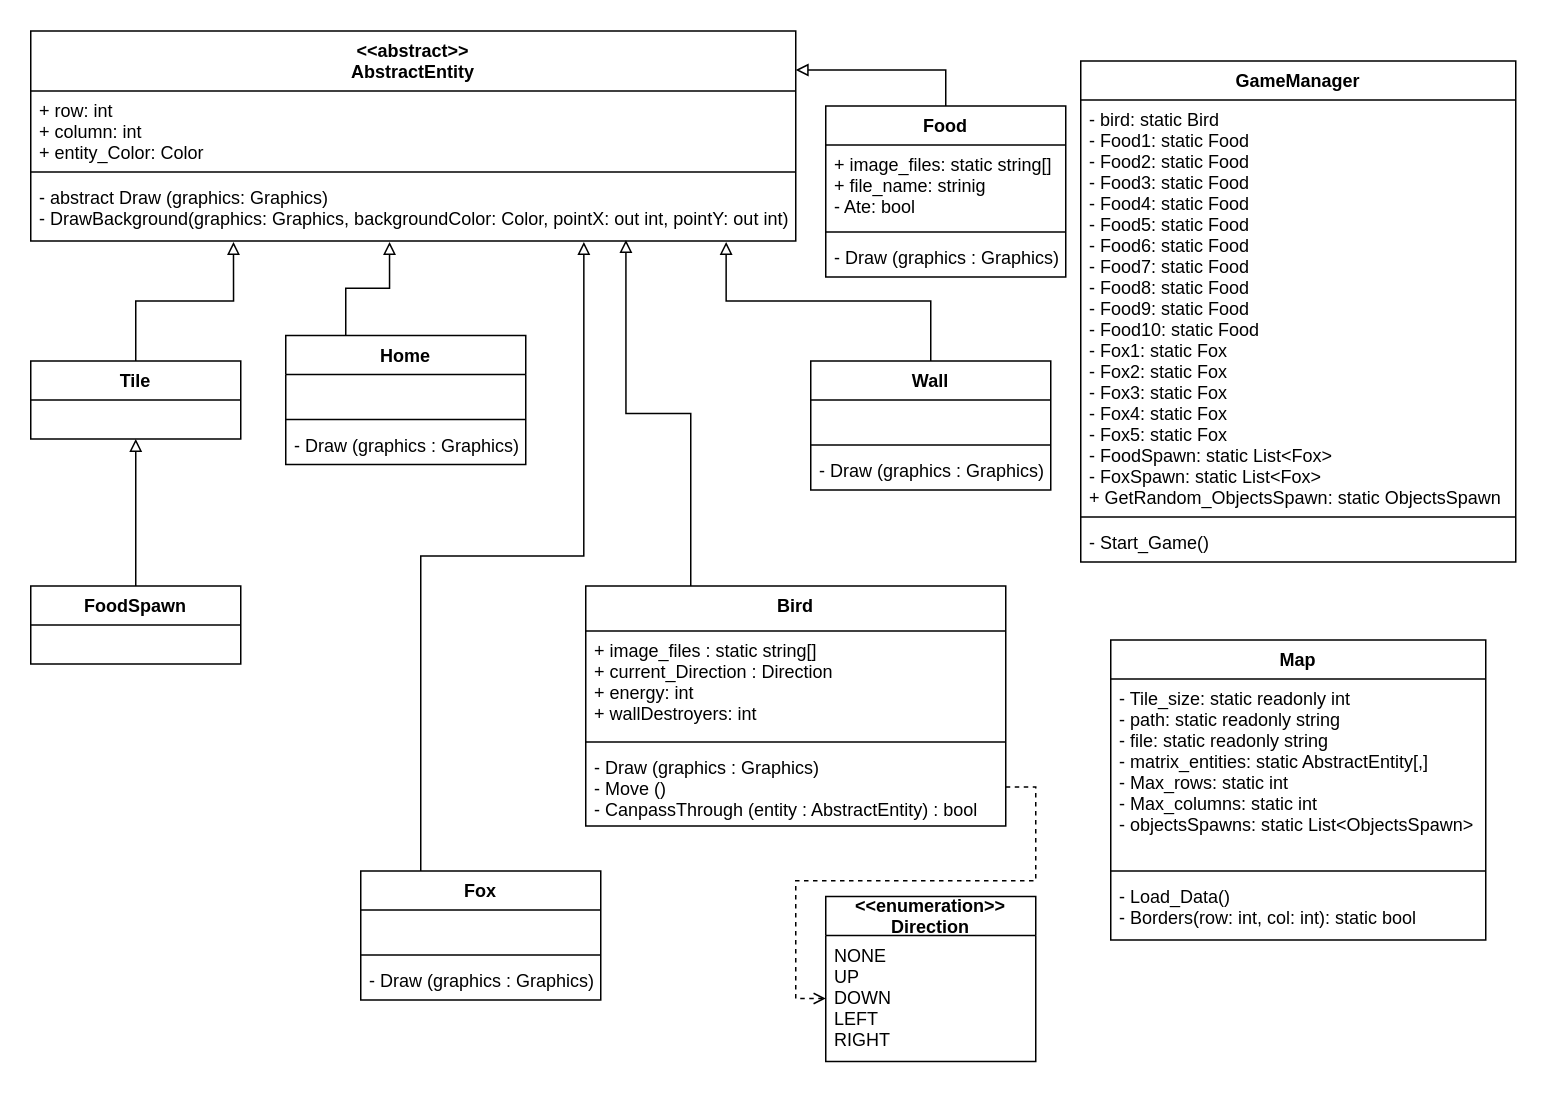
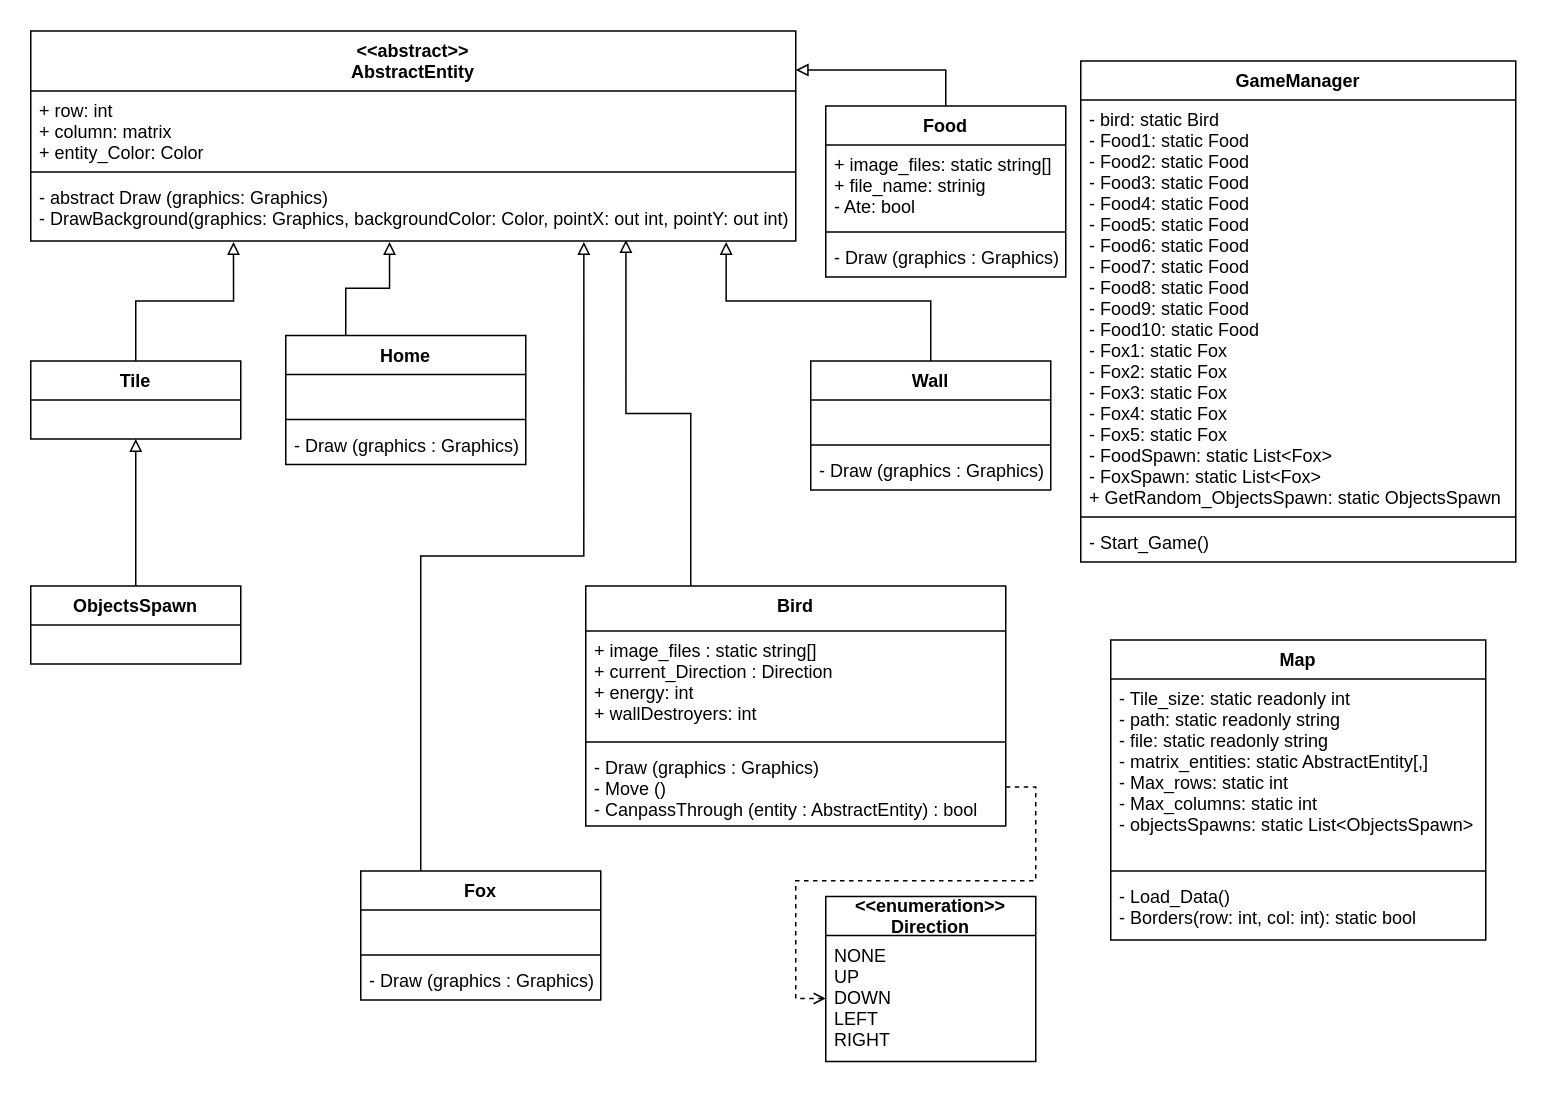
  <mxCell id="0" />
  <mxCell id="1" parent="0" />
  <mxCell id="2" style="edgeStyle=orthogonalEdgeStyle;rounded=0;orthogonalLoop=1;jettySize=auto;html=1;exitX=0.25;exitY=0;exitDx=0;exitDy=0;entryX=0.778;entryY=0.984;entryDx=0;entryDy=0;entryPerimeter=0;endArrow=block;endFill=0;" edge="1" parent="1" source="3" target="10"><mxGeometry relative="1" as="geometry" /></mxCell>
  <mxCell id="3" value="Bird" style="swimlane;fontStyle=1;align=center;verticalAlign=top;childLayout=stackLayout;horizontal=1;startSize=30;horizontalStack=0;resizeParent=1;resizeParentMax=0;resizeLast=0;collapsible=1;marginBottom=0;gradientColor=none;" parent="1" vertex="1"><mxGeometry x="390" y="390" width="280" height="160" as="geometry" /></mxCell>
  <mxCell id="4" value="+ image_files : static string[]&#10;+ current_Direction : Direction&#10;+ energy: int&#10;+ wallDestroyers: int" style="text;strokeColor=none;fillColor=none;align=left;verticalAlign=top;spacingLeft=4;spacingRight=4;overflow=hidden;rotatable=0;points=[[0,0.5],[1,0.5]];portConstraint=eastwest;" parent="3" vertex="1"><mxGeometry y="30" width="280" height="70" as="geometry" /></mxCell>
  <mxCell id="5" value="" style="line;strokeWidth=1;fillColor=none;align=left;verticalAlign=middle;spacingTop=-1;spacingLeft=3;spacingRight=3;rotatable=0;labelPosition=right;points=[];portConstraint=eastwest;" parent="3" vertex="1"><mxGeometry y="100" width="280" height="8" as="geometry" /></mxCell>
  <mxCell id="6" value="- Draw (graphics : Graphics)&#10;- Move ()&#10;- CanpassThrough (entity : AbstractEntity) : bool" style="text;strokeColor=none;fillColor=none;align=left;verticalAlign=top;spacingLeft=4;spacingRight=4;overflow=hidden;rotatable=0;points=[[0,0.5],[1,0.5]];portConstraint=eastwest;" parent="3" vertex="1"><mxGeometry y="108" width="280" height="52" as="geometry" /></mxCell>
  <mxCell id="7" value="&lt;&lt;abstract&gt;&gt;&#10;AbstractEntity" style="swimlane;fontStyle=1;align=center;verticalAlign=top;childLayout=stackLayout;horizontal=1;startSize=40;horizontalStack=0;resizeParent=1;resizeParentMax=0;resizeLast=0;collapsible=1;marginBottom=0;gradientColor=none;" parent="1" vertex="1"><mxGeometry x="20" y="20" width="510" height="140" as="geometry" /></mxCell>
- <mxCell id="8" value="+ row: int&#10;+ column: int&#10;+ entity_Color: Color" style="text;strokeColor=none;fillColor=none;align=left;verticalAlign=top;spacingLeft=4;spacingRight=4;overflow=hidden;rotatable=0;points=[[0,0.5],[1,0.5]];portConstraint=eastwest;" parent="7" vertex="1"><mxGeometry y="40" width="510" height="50" as="geometry" /></mxCell>
+ <mxCell id="8" value="+ row: int&#10;+ column: matrix&#10;+ entity_Color: Color" style="text;strokeColor=none;fillColor=none;align=left;verticalAlign=top;spacingLeft=4;spacingRight=4;overflow=hidden;rotatable=0;points=[[0,0.5],[1,0.5]];portConstraint=eastwest;" parent="7" vertex="1"><mxGeometry y="40" width="510" height="50" as="geometry" /></mxCell>
  <mxCell id="9" value="" style="line;strokeWidth=1;fillColor=none;align=left;verticalAlign=middle;spacingTop=-1;spacingLeft=3;spacingRight=3;rotatable=0;labelPosition=right;points=[];portConstraint=eastwest;" parent="7" vertex="1"><mxGeometry y="90" width="510" height="8" as="geometry" /></mxCell>
  <mxCell id="10" value="- abstract Draw (graphics: Graphics)&#10;- DrawBackground(graphics: Graphics, backgroundColor: Color, pointX: out int, pointY: out int)" style="text;strokeColor=none;fillColor=none;align=left;verticalAlign=top;spacingLeft=4;spacingRight=4;overflow=hidden;rotatable=0;points=[[0,0.5],[1,0.5]];portConstraint=eastwest;" parent="7" vertex="1"><mxGeometry y="98" width="510" height="42" as="geometry" /></mxCell>
  <mxCell id="11" value="&lt;&lt;enumeration&gt;&gt;&#10;Direction" style="swimlane;fontStyle=1;childLayout=stackLayout;horizontal=1;startSize=26;fillColor=none;horizontalStack=0;resizeParent=1;resizeParentMax=0;resizeLast=0;collapsible=1;marginBottom=0;" vertex="1" parent="1"><mxGeometry x="550" y="597" width="140" height="110" as="geometry" /></mxCell>
  <mxCell id="12" value="NONE&#10;UP&#10;DOWN&#10;LEFT&#10;RIGHT" style="text;strokeColor=none;fillColor=none;align=left;verticalAlign=top;spacingLeft=4;spacingRight=4;overflow=hidden;rotatable=0;points=[[0,0.5],[1,0.5]];portConstraint=eastwest;" vertex="1" parent="11"><mxGeometry y="26" width="140" height="84" as="geometry" /></mxCell>
  <mxCell id="13" style="edgeStyle=orthogonalEdgeStyle;rounded=0;orthogonalLoop=1;jettySize=auto;html=1;exitX=0.5;exitY=0;exitDx=0;exitDy=0;entryX=1;entryY=-0.28;entryDx=0;entryDy=0;entryPerimeter=0;endArrow=block;endFill=0;" edge="1" parent="1" source="14" target="8"><mxGeometry relative="1" as="geometry" /></mxCell>
  <mxCell id="14" value="Food" style="swimlane;fontStyle=1;align=center;verticalAlign=top;childLayout=stackLayout;horizontal=1;startSize=26;horizontalStack=0;resizeParent=1;resizeParentMax=0;resizeLast=0;collapsible=1;marginBottom=0;" vertex="1" parent="1"><mxGeometry x="550" y="70" width="160" height="114" as="geometry" /></mxCell>
  <mxCell id="15" value="+ image_files: static string[]&#10;+ file_name: strinig&#10;- Ate: bool" style="text;strokeColor=none;fillColor=none;align=left;verticalAlign=top;spacingLeft=4;spacingRight=4;overflow=hidden;rotatable=0;points=[[0,0.5],[1,0.5]];portConstraint=eastwest;" vertex="1" parent="14"><mxGeometry y="26" width="160" height="54" as="geometry" /></mxCell>
  <mxCell id="16" value="" style="line;strokeWidth=1;fillColor=none;align=left;verticalAlign=middle;spacingTop=-1;spacingLeft=3;spacingRight=3;rotatable=0;labelPosition=right;points=[];portConstraint=eastwest;" vertex="1" parent="14"><mxGeometry y="80" width="160" height="8" as="geometry" /></mxCell>
  <mxCell id="17" value="- Draw (graphics : Graphics)" style="text;strokeColor=none;fillColor=none;align=left;verticalAlign=top;spacingLeft=4;spacingRight=4;overflow=hidden;rotatable=0;points=[[0,0.5],[1,0.5]];portConstraint=eastwest;" vertex="1" parent="14"><mxGeometry y="88" width="160" height="26" as="geometry" /></mxCell>
  <mxCell id="18" style="edgeStyle=orthogonalEdgeStyle;rounded=0;orthogonalLoop=1;jettySize=auto;html=1;exitX=0.25;exitY=0;exitDx=0;exitDy=0;entryX=0.723;entryY=1.016;entryDx=0;entryDy=0;entryPerimeter=0;endArrow=block;endFill=0;" edge="1" parent="1" source="19" target="10"><mxGeometry relative="1" as="geometry" /></mxCell>
  <mxCell id="19" value="Fox" style="swimlane;fontStyle=1;align=center;verticalAlign=top;childLayout=stackLayout;horizontal=1;startSize=26;horizontalStack=0;resizeParent=1;resizeParentMax=0;resizeLast=0;collapsible=1;marginBottom=0;" vertex="1" parent="1"><mxGeometry x="240" y="580" width="160" height="86" as="geometry" /></mxCell>
  <mxCell id="20" value=" " style="text;strokeColor=none;fillColor=none;align=left;verticalAlign=top;spacingLeft=4;spacingRight=4;overflow=hidden;rotatable=0;points=[[0,0.5],[1,0.5]];portConstraint=eastwest;" vertex="1" parent="19"><mxGeometry y="26" width="160" height="26" as="geometry" /></mxCell>
  <mxCell id="21" value="" style="line;strokeWidth=1;fillColor=none;align=left;verticalAlign=middle;spacingTop=-1;spacingLeft=3;spacingRight=3;rotatable=0;labelPosition=right;points=[];portConstraint=eastwest;" vertex="1" parent="19"><mxGeometry y="52" width="160" height="8" as="geometry" /></mxCell>
  <mxCell id="22" value="- Draw (graphics : Graphics)" style="text;strokeColor=none;fillColor=none;align=left;verticalAlign=top;spacingLeft=4;spacingRight=4;overflow=hidden;rotatable=0;points=[[0,0.5],[1,0.5]];portConstraint=eastwest;" vertex="1" parent="19"><mxGeometry y="60" width="160" height="26" as="geometry" /></mxCell>
  <mxCell id="23" style="edgeStyle=orthogonalEdgeStyle;rounded=0;orthogonalLoop=1;jettySize=auto;html=1;exitX=0.25;exitY=0;exitDx=0;exitDy=0;entryX=0.469;entryY=1.016;entryDx=0;entryDy=0;entryPerimeter=0;endArrow=block;endFill=0;" edge="1" parent="1" source="24" target="10"><mxGeometry relative="1" as="geometry" /></mxCell>
  <mxCell id="24" value="Home" style="swimlane;fontStyle=1;align=center;verticalAlign=top;childLayout=stackLayout;horizontal=1;startSize=26;horizontalStack=0;resizeParent=1;resizeParentMax=0;resizeLast=0;collapsible=1;marginBottom=0;" vertex="1" parent="1"><mxGeometry x="190" y="223" width="160" height="86" as="geometry" /></mxCell>
  <mxCell id="25" value=" " style="text;strokeColor=none;fillColor=none;align=left;verticalAlign=top;spacingLeft=4;spacingRight=4;overflow=hidden;rotatable=0;points=[[0,0.5],[1,0.5]];portConstraint=eastwest;" vertex="1" parent="24"><mxGeometry y="26" width="160" height="26" as="geometry" /></mxCell>
  <mxCell id="26" value="" style="line;strokeWidth=1;fillColor=none;align=left;verticalAlign=middle;spacingTop=-1;spacingLeft=3;spacingRight=3;rotatable=0;labelPosition=right;points=[];portConstraint=eastwest;" vertex="1" parent="24"><mxGeometry y="52" width="160" height="8" as="geometry" /></mxCell>
  <mxCell id="27" value="- Draw (graphics : Graphics)" style="text;strokeColor=none;fillColor=none;align=left;verticalAlign=top;spacingLeft=4;spacingRight=4;overflow=hidden;rotatable=0;points=[[0,0.5],[1,0.5]];portConstraint=eastwest;" vertex="1" parent="24"><mxGeometry y="60" width="160" height="26" as="geometry" /></mxCell>
  <mxCell id="28" style="edgeStyle=orthogonalEdgeStyle;rounded=0;orthogonalLoop=1;jettySize=auto;html=1;exitX=0.5;exitY=0;exitDx=0;exitDy=0;entryX=0.5;entryY=1;entryDx=0;entryDy=0;endArrow=block;endFill=0;" edge="1" parent="1" source="29" target="31"><mxGeometry relative="1" as="geometry" /></mxCell>
- <mxCell id="29" value="FoodSpawn" style="swimlane;fontStyle=1;childLayout=stackLayout;horizontal=1;startSize=26;fillColor=none;horizontalStack=0;resizeParent=1;resizeParentMax=0;resizeLast=0;collapsible=1;marginBottom=0;" vertex="1" parent="1"><mxGeometry x="20" y="390" width="140" height="52" as="geometry" /></mxCell>
+ <mxCell id="29" value="ObjectsSpawn" style="swimlane;fontStyle=1;childLayout=stackLayout;horizontal=1;startSize=26;fillColor=none;horizontalStack=0;resizeParent=1;resizeParentMax=0;resizeLast=0;collapsible=1;marginBottom=0;" vertex="1" parent="1"><mxGeometry x="20" y="390" width="140" height="52" as="geometry" /></mxCell>
  <mxCell id="30" style="edgeStyle=orthogonalEdgeStyle;rounded=0;orthogonalLoop=1;jettySize=auto;html=1;exitX=0.5;exitY=0;exitDx=0;exitDy=0;entryX=0.265;entryY=1.016;entryDx=0;entryDy=0;entryPerimeter=0;endArrow=block;endFill=0;" edge="1" parent="1" source="31" target="10"><mxGeometry relative="1" as="geometry" /></mxCell>
  <mxCell id="31" value="Tile" style="swimlane;fontStyle=1;childLayout=stackLayout;horizontal=1;startSize=26;fillColor=none;horizontalStack=0;resizeParent=1;resizeParentMax=0;resizeLast=0;collapsible=1;marginBottom=0;" vertex="1" parent="1"><mxGeometry x="20" y="240" width="140" height="52" as="geometry" /></mxCell>
  <mxCell id="32" style="edgeStyle=orthogonalEdgeStyle;rounded=0;orthogonalLoop=1;jettySize=auto;html=1;exitX=0.5;exitY=0;exitDx=0;exitDy=0;entryX=0.909;entryY=1.016;entryDx=0;entryDy=0;entryPerimeter=0;endArrow=block;endFill=0;" edge="1" parent="1" source="33" target="10"><mxGeometry relative="1" as="geometry" /></mxCell>
  <mxCell id="33" value="Wall" style="swimlane;fontStyle=1;align=center;verticalAlign=top;childLayout=stackLayout;horizontal=1;startSize=26;horizontalStack=0;resizeParent=1;resizeParentMax=0;resizeLast=0;collapsible=1;marginBottom=0;" vertex="1" parent="1"><mxGeometry x="540" y="240" width="160" height="86" as="geometry" /></mxCell>
  <mxCell id="34" value=" " style="text;strokeColor=none;fillColor=none;align=left;verticalAlign=top;spacingLeft=4;spacingRight=4;overflow=hidden;rotatable=0;points=[[0,0.5],[1,0.5]];portConstraint=eastwest;" vertex="1" parent="33"><mxGeometry y="26" width="160" height="26" as="geometry" /></mxCell>
  <mxCell id="35" value="" style="line;strokeWidth=1;fillColor=none;align=left;verticalAlign=middle;spacingTop=-1;spacingLeft=3;spacingRight=3;rotatable=0;labelPosition=right;points=[];portConstraint=eastwest;" vertex="1" parent="33"><mxGeometry y="52" width="160" height="8" as="geometry" /></mxCell>
  <mxCell id="36" value="- Draw (graphics : Graphics)" style="text;strokeColor=none;fillColor=none;align=left;verticalAlign=top;spacingLeft=4;spacingRight=4;overflow=hidden;rotatable=0;points=[[0,0.5],[1,0.5]];portConstraint=eastwest;" vertex="1" parent="33"><mxGeometry y="60" width="160" height="26" as="geometry" /></mxCell>
  <mxCell id="37" value="GameManager" style="swimlane;fontStyle=1;align=center;verticalAlign=top;childLayout=stackLayout;horizontal=1;startSize=26;horizontalStack=0;resizeParent=1;resizeParentMax=0;resizeLast=0;collapsible=1;marginBottom=0;" vertex="1" parent="1"><mxGeometry x="720" y="40" width="290" height="334" as="geometry" /></mxCell>
  <mxCell id="38" value="- bird: static Bird&#10;- Food1: static Food&#10;- Food2: static Food&#10;- Food3: static Food&#10;- Food4: static Food&#10;- Food5: static Food&#10;- Food6: static Food&#10;- Food7: static Food&#10;- Food8: static Food&#10;- Food9: static Food&#10;- Food10: static Food&#10;- Fox1: static Fox&#10;- Fox2: static Fox&#10;- Fox3: static Fox&#10;- Fox4: static Fox&#10;- Fox5: static Fox&#10;- FoodSpawn: static List&lt;Fox&gt;&#10;- FoxSpawn: static List&lt;Fox&gt;&#10;+ GetRandom_ObjectsSpawn: static ObjectsSpawn" style="text;strokeColor=none;fillColor=none;align=left;verticalAlign=top;spacingLeft=4;spacingRight=4;overflow=hidden;rotatable=0;points=[[0,0.5],[1,0.5]];portConstraint=eastwest;" vertex="1" parent="37"><mxGeometry y="26" width="290" height="274" as="geometry" /></mxCell>
  <mxCell id="39" value="" style="line;strokeWidth=1;fillColor=none;align=left;verticalAlign=middle;spacingTop=-1;spacingLeft=3;spacingRight=3;rotatable=0;labelPosition=right;points=[];portConstraint=eastwest;" vertex="1" parent="37"><mxGeometry y="300" width="290" height="8" as="geometry" /></mxCell>
  <mxCell id="40" value="- Start_Game()" style="text;strokeColor=none;fillColor=none;align=left;verticalAlign=top;spacingLeft=4;spacingRight=4;overflow=hidden;rotatable=0;points=[[0,0.5],[1,0.5]];portConstraint=eastwest;" vertex="1" parent="37"><mxGeometry y="308" width="290" height="26" as="geometry" /></mxCell>
  <mxCell id="41" value="Map" style="swimlane;fontStyle=1;align=center;verticalAlign=top;childLayout=stackLayout;horizontal=1;startSize=26;horizontalStack=0;resizeParent=1;resizeParentMax=0;resizeLast=0;collapsible=1;marginBottom=0;" vertex="1" parent="1"><mxGeometry x="740" y="426" width="250" height="200" as="geometry" /></mxCell>
  <mxCell id="42" value="- Tile_size: static readonly int&#10;- path: static readonly string&#10;- file: static readonly string&#10;- matrix_entities: static AbstractEntity[,]&#10;- Max_rows: static int&#10;- Max_columns: static int&#10;- objectsSpawns: static List&lt;ObjectsSpawn&gt;" style="text;strokeColor=none;fillColor=none;align=left;verticalAlign=top;spacingLeft=4;spacingRight=4;overflow=hidden;rotatable=0;points=[[0,0.5],[1,0.5]];portConstraint=eastwest;" vertex="1" parent="41"><mxGeometry y="26" width="250" height="124" as="geometry" /></mxCell>
  <mxCell id="43" value="" style="line;strokeWidth=1;fillColor=none;align=left;verticalAlign=middle;spacingTop=-1;spacingLeft=3;spacingRight=3;rotatable=0;labelPosition=right;points=[];portConstraint=eastwest;" vertex="1" parent="41"><mxGeometry y="150" width="250" height="8" as="geometry" /></mxCell>
  <mxCell id="44" value="- Load_Data()&#10;- Borders(row: int, col: int): static bool" style="text;strokeColor=none;fillColor=none;align=left;verticalAlign=top;spacingLeft=4;spacingRight=4;overflow=hidden;rotatable=0;points=[[0,0.5],[1,0.5]];portConstraint=eastwest;" vertex="1" parent="41"><mxGeometry y="158" width="250" height="42" as="geometry" /></mxCell>
  <mxCell id="45" style="edgeStyle=orthogonalEdgeStyle;rounded=0;orthogonalLoop=1;jettySize=auto;html=1;exitX=1;exitY=0.5;exitDx=0;exitDy=0;entryX=0;entryY=0.5;entryDx=0;entryDy=0;endArrow=open;endFill=0;dashed=1;" edge="1" parent="1" source="6" target="12"><mxGeometry relative="1" as="geometry" /></mxCell>
